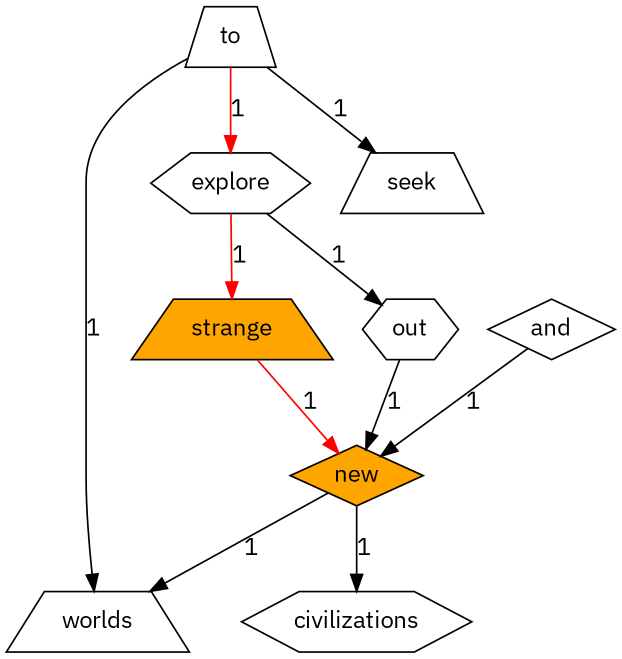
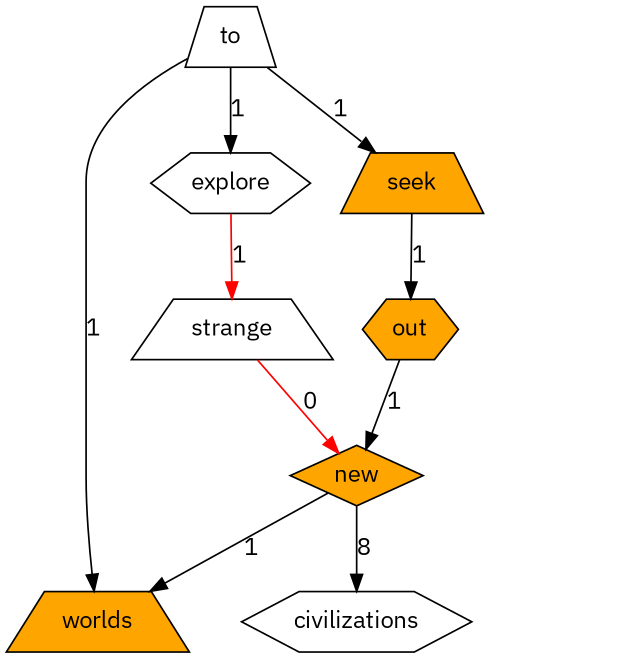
  digraph {
    fontname="IBM Plex Sans"
    node [fillcolor=white fontname="IBM Plex Sans" shape=trapezium style=filled]
    edge [fontname="IBM Plex Sans"]
    new [fillcolor=orange shape=diamond]
-   worlds
+   worlds [fillcolor=orange]
    civilizations [shape=hexagon]
    to
    explore [shape=hexagon]
-   seek
-   and [shape=diamond]
-   strange [fillcolor=orange]
-   out [shape=hexagon]
+   seek [fillcolor=orange]
+   strange
+   out [fillcolor=orange shape=hexagon]
    new -> worlds [label=1]
-   new -> civilizations [label=1]
+   new -> civilizations [label=8]
    to -> worlds [label=1]
-   to -> explore [color=red label=1]
+   to -> explore [color=black label=1]
    to -> seek [label=1]
    explore -> strange [color=red label=1]
-   explore -> out [label=1]
-   and -> new [label=1]
-   strange -> new [color=red label=1]
+   seek -> out [label=1]
+   strange -> new [color=red label=0]
    out -> new [label=1]
  }
